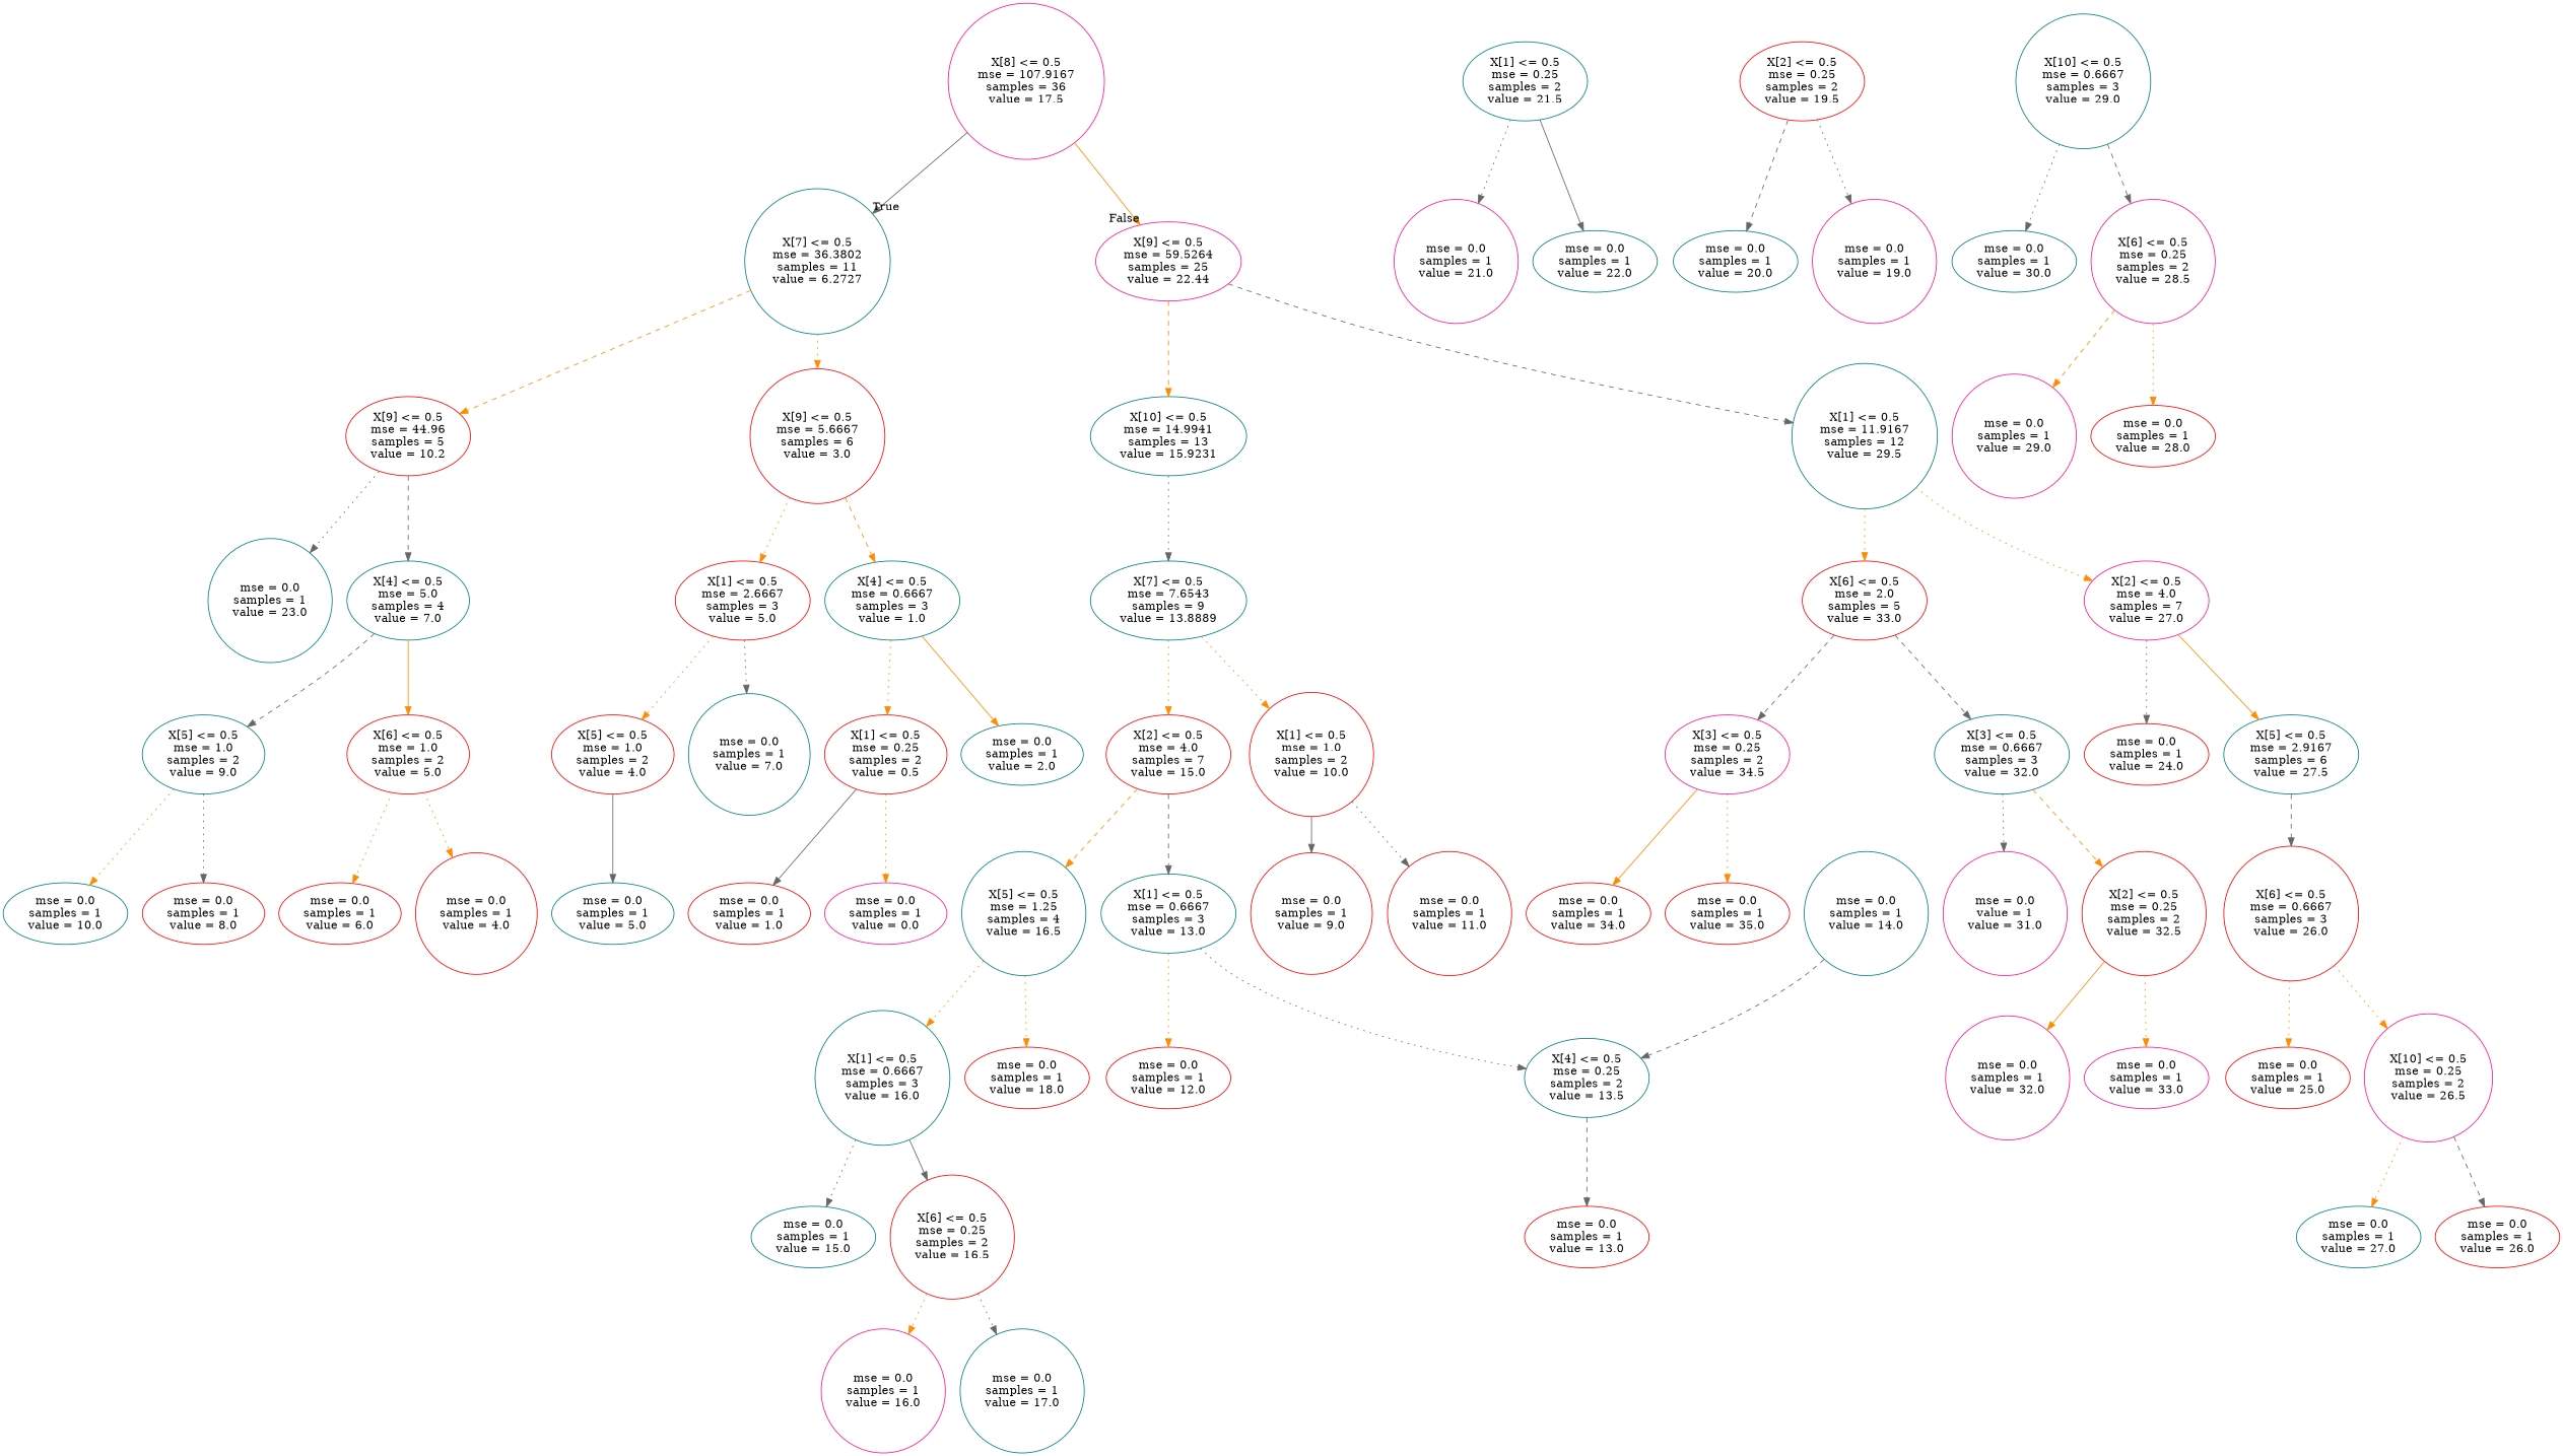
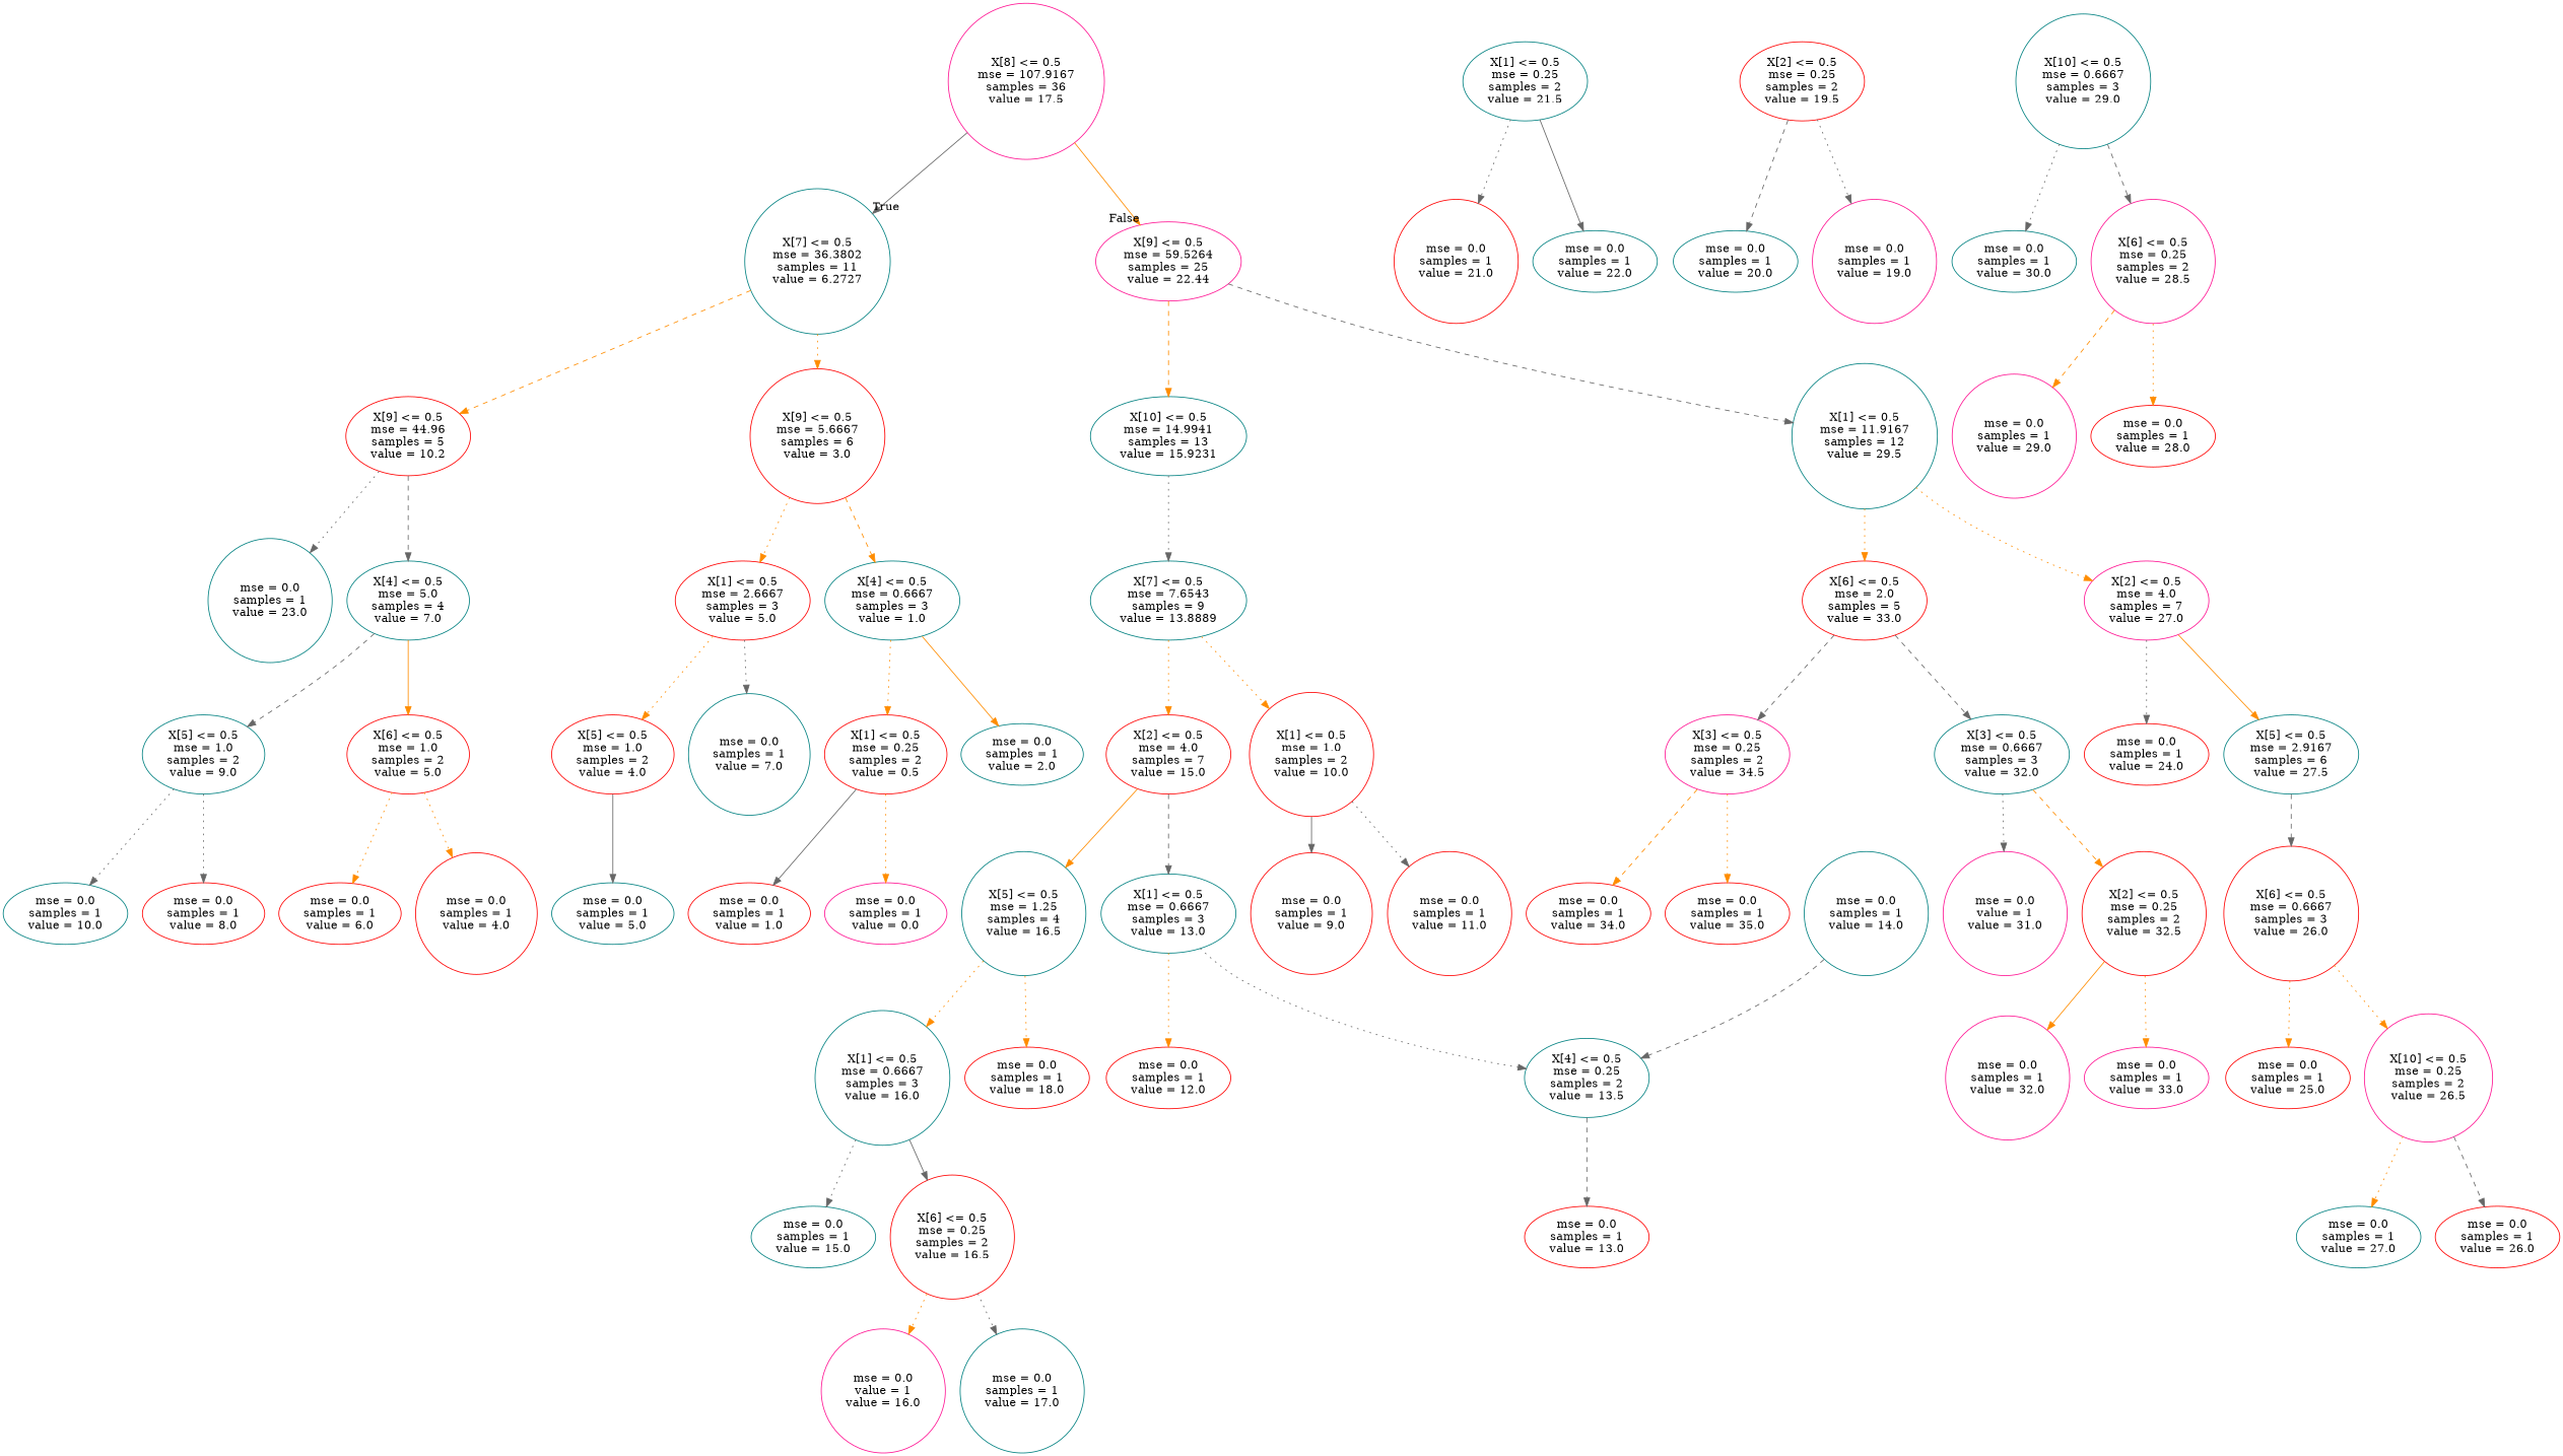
  digraph {
    node [color=red shape=ellipse]
    edge [color=darkorange style=dotted]
    n1 [color=deeppink label="X[8] <= 0.5\nmse = 107.9167\nsamples = 36\nvalue = 17.5" shape=circle]
    n2 [color=teal label="X[7] <= 0.5\nmse = 36.3802\nsamples = 11\nvalue = 6.2727" shape=circle]
    n3 [color=deeppink label="X[9] <= 0.5\nmse = 59.5264\nsamples = 25\nvalue = 22.44"]
    n4 [label="X[9] <= 0.5\nmse = 44.96\nsamples = 5\nvalue = 10.2"]
    n5 [label="X[9] <= 0.5\nmse = 5.6667\nsamples = 6\nvalue = 3.0" shape=circle]
    n6 [color=teal label="X[10] <= 0.5\nmse = 14.9941\nsamples = 13\nvalue = 15.9231"]
    n7 [color=teal label="X[1] <= 0.5\nmse = 11.9167\nsamples = 12\nvalue = 29.5" shape=circle]
    n8 [color=teal label="X[4] <= 0.5\nmse = 5.0\nsamples = 4\nvalue = 7.0"]
    n9 [color=teal label="mse = 0.0\nsamples = 1\nvalue = 23.0" shape=circle]
    n10 [color=teal label="X[4] <= 0.5\nmse = 0.6667\nsamples = 3\nvalue = 1.0"]
    n11 [label="X[1] <= 0.5\nmse = 2.6667\nsamples = 3\nvalue = 5.0"]
    n12 [color=teal label="X[5] <= 0.5\nmse = 1.0\nsamples = 2\nvalue = 9.0"]
    n13 [label="X[6] <= 0.5\nmse = 1.0\nsamples = 2\nvalue = 5.0"]
    n14 [label="mse = 0.0\nsamples = 1\nvalue = 8.0"]
    n15 [color=teal label="mse = 0.0\nsamples = 1\nvalue = 10.0"]
    n16 [label="mse = 0.0\nsamples = 1\nvalue = 4.0" shape=circle]
    n17 [label="mse = 0.0\nsamples = 1\nvalue = 6.0"]
    n18 [label="X[1] <= 0.5\nmse = 0.25\nsamples = 2\nvalue = 0.5"]
    n19 [color=teal label="mse = 0.0\nsamples = 1\nvalue = 2.0"]
    n20 [label="X[5] <= 0.5\nmse = 1.0\nsamples = 2\nvalue = 4.0"]
    n21 [color=teal label="mse = 0.0\nsamples = 1\nvalue = 7.0" shape=circle]
    n22 [color=deeppink label="mse = 0.0\nsamples = 1\nvalue = 0.0"]
    n23 [label="mse = 0.0\nsamples = 1\nvalue = 1.0"]
    n24 [color=teal label="mse = 0.0\nsamples = 1\nvalue = 5.0"]
    n25 [color=teal label="X[7] <= 0.5\nmse = 7.6543\nsamples = 9\nvalue = 13.8889"]
    n26 [color=deeppink label="X[2] <= 0.5\nmse = 4.0\nsamples = 7\nvalue = 27.0"]
    n27 [label="X[6] <= 0.5\nmse = 2.0\nsamples = 5\nvalue = 33.0"]
    n28 [label="X[2] <= 0.5\nmse = 4.0\nsamples = 7\nvalue = 15.0"]
    n29 [label="X[1] <= 0.5\nmse = 1.0\nsamples = 2\nvalue = 10.0" shape=circle]
    n30 [color=teal label="X[1] <= 0.5\nmse = 0.6667\nsamples = 3\nvalue = 13.0"]
    n31 [color=teal label="X[5] <= 0.5\nmse = 1.25\nsamples = 4\nvalue = 16.5" shape=circle]
    n32 [label="mse = 0.0\nsamples = 1\nvalue = 11.0" shape=circle]
    n33 [label="mse = 0.0\nsamples = 1\nvalue = 9.0" shape=circle]
    n34 [label="mse = 0.0\nsamples = 1\nvalue = 12.0"]
    n35 [color=teal label="X[4] <= 0.5\nmse = 0.25\nsamples = 2\nvalue = 13.5"]
    n36 [color=teal label="X[1] <= 0.5\nmse = 0.6667\nsamples = 3\nvalue = 16.0" shape=circle]
    n37 [label="mse = 0.0\nsamples = 1\nvalue = 18.0"]
    n38 [label="mse = 0.0\nsamples = 1\nvalue = 13.0"]
    n39 [color=teal label="mse = 0.0\nsamples = 1\nvalue = 14.0" shape=circle]
    n40 [color=teal label="mse = 0.0\nsamples = 1\nvalue = 15.0"]
    n41 [label="X[6] <= 0.5\nmse = 0.25\nsamples = 2\nvalue = 16.5" shape=circle]
-   n42 [color=deeppink label="mse = 0.0\nsamples = 1\nvalue = 16.0" shape=circle]
+   n42 [color=deeppink label="mse = 0.0\nvalue = 1\nvalue = 16.0" shape=circle]
    n43 [color=teal label="mse = 0.0\nsamples = 1\nvalue = 17.0" shape=circle]
    n44 [color=teal label="X[1] <= 0.5\nmse = 0.25\nsamples = 2\nvalue = 21.5"]
-   n45 [color=deeppink label="mse = 0.0\nsamples = 1\nvalue = 21.0" shape=circle]
+   n45 [label="mse = 0.0\nsamples = 1\nvalue = 21.0" shape=circle]
    n46 [color=teal label="mse = 0.0\nsamples = 1\nvalue = 22.0"]
    n47 [label="X[2] <= 0.5\nmse = 0.25\nsamples = 2\nvalue = 19.5"]
    n48 [color=teal label="mse = 0.0\nsamples = 1\nvalue = 20.0"]
    n49 [color=deeppink label="mse = 0.0\nsamples = 1\nvalue = 19.0" shape=circle]
    n50 [label="mse = 0.0\nsamples = 1\nvalue = 24.0"]
    n51 [color=teal label="X[5] <= 0.5\nmse = 2.9167\nsamples = 6\nvalue = 27.5"]
    n52 [color=deeppink label="X[3] <= 0.5\nmse = 0.25\nsamples = 2\nvalue = 34.5"]
    n53 [color=teal label="X[3] <= 0.5\nmse = 0.6667\nsamples = 3\nvalue = 32.0"]
    n54 [label="X[6] <= 0.5\nmse = 0.6667\nsamples = 3\nvalue = 26.0" shape=circle]
    n55 [label="mse = 0.0\nsamples = 1\nvalue = 25.0"]
    n56 [color=deeppink label="X[10] <= 0.5\nmse = 0.25\nsamples = 2\nvalue = 26.5" shape=circle]
    n57 [color=teal label="X[10] <= 0.5\nmse = 0.6667\nsamples = 3\nvalue = 29.0" shape=circle]
    n58 [color=teal label="mse = 0.0\nsamples = 1\nvalue = 30.0"]
    n59 [color=deeppink label="X[6] <= 0.5\nmse = 0.25\nsamples = 2\nvalue = 28.5" shape=circle]
    n60 [label="mse = 0.0\nsamples = 1\nvalue = 26.0"]
    n61 [color=teal label="mse = 0.0\nsamples = 1\nvalue = 27.0"]
    n62 [color=deeppink label="mse = 0.0\nsamples = 1\nvalue = 29.0" shape=circle]
    n63 [label="mse = 0.0\nsamples = 1\nvalue = 28.0"]
    n64 [label="mse = 0.0\nsamples = 1\nvalue = 34.0"]
    n65 [label="mse = 0.0\nsamples = 1\nvalue = 35.0"]
    n66 [label="X[2] <= 0.5\nmse = 0.25\nsamples = 2\nvalue = 32.5" shape=circle]
    n67 [color=deeppink label="mse = 0.0\nvalue = 1\nvalue = 31.0" shape=circle]
    n68 [color=deeppink label="mse = 0.0\nsamples = 1\nvalue = 32.0" shape=circle]
    n69 [color=deeppink label="mse = 0.0\nsamples = 1\nvalue = 33.0"]
    n1 -> n2 [color=gray40 headlabel=True labelangle=45 labeldistance=2.5 style=solid]
    n1 -> n3 [headlabel=False labelangle=-45 labeldistance=2.5 style=solid]
    n2 -> n4 [style=dashed]
    n2 -> n5
    n3 -> n6 [style=dashed]
    n3 -> n7 [color=gray40 style=dashed]
    n4 -> n8 [color=gray40 style=dashed]
    n4 -> n9 [color=gray40]
    n5 -> n10 [style=dashed]
    n5 -> n11
    n6 -> n25 [color=gray40]
    n7 -> n26
    n7 -> n27
    n8 -> n12 [color=gray40 style=dashed]
    n8 -> n13 [style=solid]
    n10 -> n18
    n10 -> n19 [style=solid]
    n11 -> n20
    n11 -> n21 [color=gray40]
    n12 -> n14 [color=gray40]
-   n12 -> n15
+   n12 -> n15 [color=gray40]
    n13 -> n16
    n13 -> n17
    n18 -> n22
    n18 -> n23 [color=gray40 style=solid]
    n20 -> n24 [color=gray40 style=solid]
    n25 -> n28
    n25 -> n29
    n26 -> n50 [color=gray40]
    n26 -> n51 [style=solid]
    n27 -> n52 [color=gray40 style=dashed]
    n27 -> n53 [color=gray40 style=dashed]
    n28 -> n30 [color=gray40 style=dashed]
-   n28 -> n31 [style=dashed]
+   n28 -> n31 [style=solid]
    n29 -> n32 [color=gray40]
    n29 -> n33 [color=gray40 style=solid]
    n30 -> n34
    n30 -> n35 [color=gray40]
    n31 -> n36
    n31 -> n37
    n35 -> n38 [color=gray40 style=dashed]
    n36 -> n40 [color=gray40]
    n36 -> n41 [color=gray40 style=solid]
    n39 -> n35 [color=gray40 style=dashed]
    n41 -> n42
    n41 -> n43 [color=gray40]
    n44 -> n45 [color=gray40]
    n44 -> n46 [color=gray40 style=solid]
    n47 -> n48 [color=gray40 style=dashed]
    n47 -> n49 [color=gray40]
    n51 -> n54 [color=gray40 style=dashed]
-   n52 -> n64 [style=solid]
+   n52 -> n64 [style=dashed]
    n52 -> n65
    n53 -> n66 [style=dashed]
    n53 -> n67 [color=gray40]
    n54 -> n55
    n54 -> n56
    n56 -> n60 [color=gray40 style=dashed]
    n56 -> n61
    n57 -> n58 [color=gray40]
    n57 -> n59 [color=gray40 style=dashed]
    n59 -> n62 [style=dashed]
    n59 -> n63
    n66 -> n68 [style=solid]
    n66 -> n69
  }
